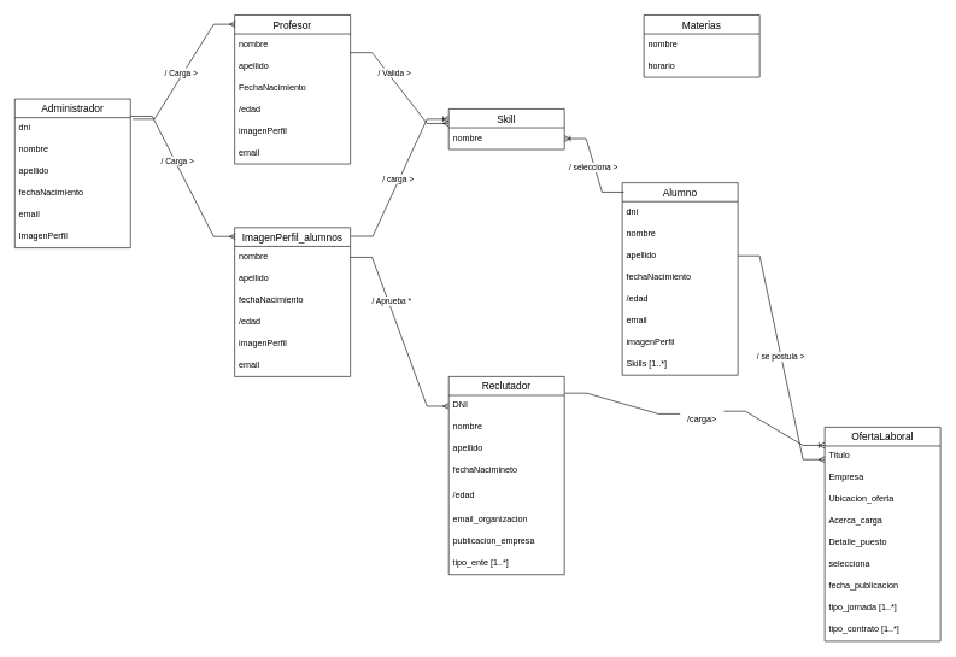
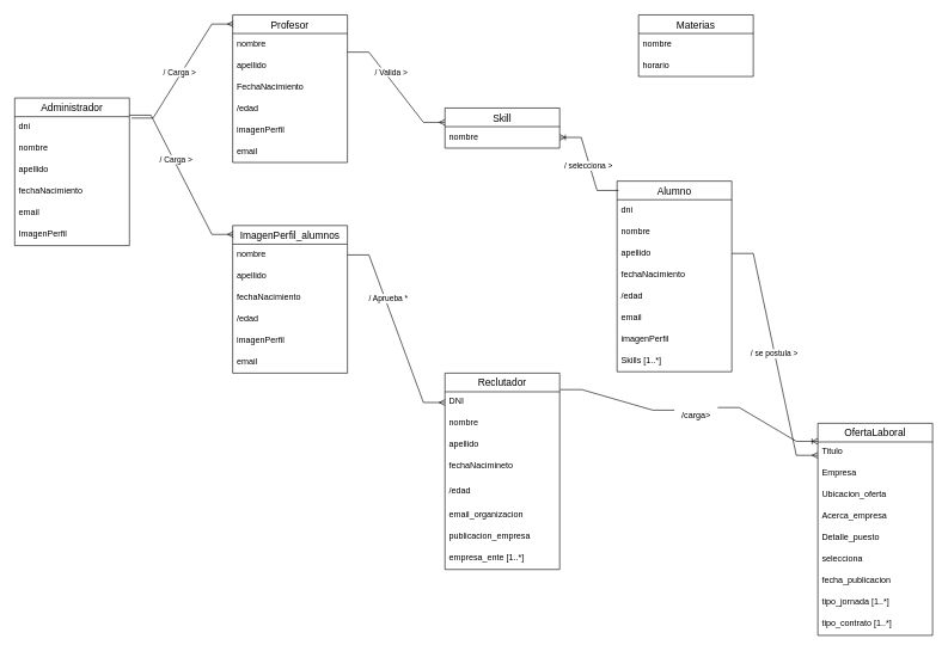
  <mxCell id="0" />
  <mxCell id="1" parent="0" />
  <mxCell id="2" value="Alumno" style="swimlane;fontStyle=0;childLayout=stackLayout;horizontal=1;startSize=26;horizontalStack=0;resizeParent=1;resizeParentMax=0;resizeLast=0;collapsible=1;marginBottom=0;align=center;fontSize=14;" vertex="1" parent="1"><mxGeometry x="860" y="252" width="160" height="266" as="geometry" /></mxCell>
  <mxCell id="3" value="dni" style="text;strokeColor=none;fillColor=none;spacingLeft=4;spacingRight=4;overflow=hidden;rotatable=0;points=[[0,0.5],[1,0.5]];portConstraint=eastwest;fontSize=12;" vertex="1" parent="2"><mxGeometry y="26" width="160" height="30" as="geometry" /></mxCell>
  <mxCell id="4" value="nombre    " style="text;strokeColor=none;fillColor=none;spacingLeft=4;spacingRight=4;overflow=hidden;rotatable=0;points=[[0,0.5],[1,0.5]];portConstraint=eastwest;fontSize=12;" vertex="1" parent="2"><mxGeometry y="56" width="160" height="30" as="geometry" /></mxCell>
  <mxCell id="5" value="apellido    " style="text;strokeColor=none;fillColor=none;spacingLeft=4;spacingRight=4;overflow=hidden;rotatable=0;points=[[0,0.5],[1,0.5]];portConstraint=eastwest;fontSize=12;" vertex="1" parent="2"><mxGeometry y="86" width="160" height="30" as="geometry" /></mxCell>
  <mxCell id="6" value="fechaNacimiento&#10;" style="text;strokeColor=none;fillColor=none;spacingLeft=4;spacingRight=4;overflow=hidden;rotatable=0;points=[[0,0.5],[1,0.5]];portConstraint=eastwest;fontSize=12;" vertex="1" parent="2"><mxGeometry y="116" width="160" height="30" as="geometry" /></mxCell>
  <mxCell id="7" value="/edad" style="text;strokeColor=none;fillColor=none;spacingLeft=4;spacingRight=4;overflow=hidden;rotatable=0;points=[[0,0.5],[1,0.5]];portConstraint=eastwest;fontSize=12;" vertex="1" parent="2"><mxGeometry y="146" width="160" height="30" as="geometry" /></mxCell>
  <mxCell id="8" value="email&#10;" style="text;strokeColor=none;fillColor=none;spacingLeft=4;spacingRight=4;overflow=hidden;rotatable=0;points=[[0,0.5],[1,0.5]];portConstraint=eastwest;fontSize=12;" vertex="1" parent="2"><mxGeometry y="176" width="160" height="30" as="geometry" /></mxCell>
  <mxCell id="9" value="imagenPerfil" style="text;strokeColor=none;fillColor=none;spacingLeft=4;spacingRight=4;overflow=hidden;rotatable=0;points=[[0,0.5],[1,0.5]];portConstraint=eastwest;fontSize=12;" vertex="1" parent="2"><mxGeometry y="206" width="160" height="30" as="geometry" /></mxCell>
  <mxCell id="10" value="Skills [1..*]" style="text;strokeColor=none;fillColor=none;spacingLeft=4;spacingRight=4;overflow=hidden;rotatable=0;points=[[0,0.5],[1,0.5]];portConstraint=eastwest;fontSize=12;" vertex="1" parent="2"><mxGeometry y="236" width="160" height="30" as="geometry" /></mxCell>
  <mxCell id="11" value="Reclutador" style="swimlane;fontStyle=0;childLayout=stackLayout;horizontal=1;startSize=26;horizontalStack=0;resizeParent=1;resizeParentMax=0;resizeLast=0;collapsible=1;marginBottom=0;align=center;fontSize=14;" vertex="1" parent="1"><mxGeometry x="620" y="520" width="160" height="274" as="geometry" /></mxCell>
  <mxCell id="12" value="DNI    &#10;&#10;" style="text;strokeColor=none;fillColor=none;spacingLeft=4;spacingRight=4;overflow=hidden;rotatable=0;points=[[0,0.5],[1,0.5]];portConstraint=eastwest;fontSize=12;" vertex="1" parent="11"><mxGeometry y="26" width="160" height="30" as="geometry" /></mxCell>
  <mxCell id="13" value="nombre    &#10;&#10;" style="text;strokeColor=none;fillColor=none;spacingLeft=4;spacingRight=4;overflow=hidden;rotatable=0;points=[[0,0.5],[1,0.5]];portConstraint=eastwest;fontSize=12;" vertex="1" parent="11"><mxGeometry y="56" width="160" height="30" as="geometry" /></mxCell>
  <mxCell id="14" value="apellido" style="text;strokeColor=none;fillColor=none;spacingLeft=4;spacingRight=4;overflow=hidden;rotatable=0;points=[[0,0.5],[1,0.5]];portConstraint=eastwest;fontSize=12;" vertex="1" parent="11"><mxGeometry y="86" width="160" height="30" as="geometry" /></mxCell>
  <mxCell id="15" value="fechaNacimineto    " style="text;strokeColor=none;fillColor=none;spacingLeft=4;spacingRight=4;overflow=hidden;rotatable=0;points=[[0,0.5],[1,0.5]];portConstraint=eastwest;fontSize=12;" vertex="1" parent="11"><mxGeometry y="116" width="160" height="34" as="geometry" /></mxCell>
  <mxCell id="16" value="/edad" style="text;strokeColor=none;fillColor=none;spacingLeft=4;spacingRight=4;overflow=hidden;rotatable=0;points=[[0,0.5],[1,0.5]];portConstraint=eastwest;fontSize=12;" vertex="1" parent="11"><mxGeometry y="150" width="160" height="34" as="geometry" /></mxCell>
  <mxCell id="17" value="email_organizacion" style="text;strokeColor=none;fillColor=none;spacingLeft=4;spacingRight=4;overflow=hidden;rotatable=0;points=[[0,0.5],[1,0.5]];portConstraint=eastwest;fontSize=12;" vertex="1" parent="11"><mxGeometry y="184" width="160" height="30" as="geometry" /></mxCell>
  <mxCell id="18" value="publicacion_empresa" style="text;strokeColor=none;fillColor=none;spacingLeft=4;spacingRight=4;overflow=hidden;rotatable=0;points=[[0,0.5],[1,0.5]];portConstraint=eastwest;fontSize=12;" vertex="1" parent="11"><mxGeometry y="214" width="160" height="30" as="geometry" /></mxCell>
- <mxCell id="19" value="tipo_ente [1..*]" style="text;strokeColor=none;fillColor=none;spacingLeft=4;spacingRight=4;overflow=hidden;rotatable=0;points=[[0,0.5],[1,0.5]];portConstraint=eastwest;fontSize=12;" vertex="1" parent="11"><mxGeometry y="244" width="160" height="30" as="geometry" /></mxCell>
+ <mxCell id="19" value="empresa_ente [1..*]" style="text;strokeColor=none;fillColor=none;spacingLeft=4;spacingRight=4;overflow=hidden;rotatable=0;points=[[0,0.5],[1,0.5]];portConstraint=eastwest;fontSize=12;" vertex="1" parent="11"><mxGeometry y="244" width="160" height="30" as="geometry" /></mxCell>
  <mxCell id="20" value="Profesor" style="swimlane;fontStyle=0;childLayout=stackLayout;horizontal=1;startSize=26;horizontalStack=0;resizeParent=1;resizeParentMax=0;resizeLast=0;collapsible=1;marginBottom=0;align=center;fontSize=14;" vertex="1" parent="1"><mxGeometry x="324" y="20" width="160" height="206" as="geometry" /></mxCell>
  <mxCell id="21" value="nombre    " style="text;strokeColor=none;fillColor=none;spacingLeft=4;spacingRight=4;overflow=hidden;rotatable=0;points=[[0,0.5],[1,0.5]];portConstraint=eastwest;fontSize=12;" vertex="1" parent="20"><mxGeometry y="26" width="160" height="30" as="geometry" /></mxCell>
  <mxCell id="22" value="apellido    " style="text;strokeColor=none;fillColor=none;spacingLeft=4;spacingRight=4;overflow=hidden;rotatable=0;points=[[0,0.5],[1,0.5]];portConstraint=eastwest;fontSize=12;" vertex="1" parent="20"><mxGeometry y="56" width="160" height="30" as="geometry" /></mxCell>
  <mxCell id="23" value="FechaNacimiento" style="text;strokeColor=none;fillColor=none;spacingLeft=4;spacingRight=4;overflow=hidden;rotatable=0;points=[[0,0.5],[1,0.5]];portConstraint=eastwest;fontSize=12;" vertex="1" parent="20"><mxGeometry y="86" width="160" height="30" as="geometry" /></mxCell>
  <mxCell id="24" value="/edad" style="text;strokeColor=none;fillColor=none;spacingLeft=4;spacingRight=4;overflow=hidden;rotatable=0;points=[[0,0.5],[1,0.5]];portConstraint=eastwest;fontSize=12;" vertex="1" parent="20"><mxGeometry y="116" width="160" height="30" as="geometry" /></mxCell>
  <mxCell id="25" value="imagenPerfil" style="text;strokeColor=none;fillColor=none;spacingLeft=4;spacingRight=4;overflow=hidden;rotatable=0;points=[[0,0.5],[1,0.5]];portConstraint=eastwest;fontSize=12;" vertex="1" parent="20"><mxGeometry y="146" width="160" height="30" as="geometry" /></mxCell>
  <mxCell id="26" value="email&#10;" style="text;strokeColor=none;fillColor=none;spacingLeft=4;spacingRight=4;overflow=hidden;rotatable=0;points=[[0,0.5],[1,0.5]];portConstraint=eastwest;fontSize=12;" vertex="1" parent="20"><mxGeometry y="176" width="160" height="30" as="geometry" /></mxCell>
  <mxCell id="27" value="Materias" style="swimlane;fontStyle=0;childLayout=stackLayout;horizontal=1;startSize=26;horizontalStack=0;resizeParent=1;resizeParentMax=0;resizeLast=0;collapsible=1;marginBottom=0;align=center;fontSize=14;" vertex="1" parent="1"><mxGeometry x="890" y="20" width="160" height="86" as="geometry" /></mxCell>
  <mxCell id="28" value="nombre" style="text;strokeColor=none;fillColor=none;spacingLeft=4;spacingRight=4;overflow=hidden;rotatable=0;points=[[0,0.5],[1,0.5]];portConstraint=eastwest;fontSize=12;" vertex="1" parent="27"><mxGeometry y="26" width="160" height="30" as="geometry" /></mxCell>
  <mxCell id="29" value="horario" style="text;strokeColor=none;fillColor=none;spacingLeft=4;spacingRight=4;overflow=hidden;rotatable=0;points=[[0,0.5],[1,0.5]];portConstraint=eastwest;fontSize=12;" vertex="1" parent="27"><mxGeometry y="56" width="160" height="30" as="geometry" /></mxCell>
  <mxCell id="30" value="OfertaLaboral" style="swimlane;fontStyle=0;childLayout=stackLayout;horizontal=1;startSize=26;horizontalStack=0;resizeParent=1;resizeParentMax=0;resizeLast=0;collapsible=1;marginBottom=0;align=center;fontSize=14;" vertex="1" parent="1"><mxGeometry x="1140" y="590" width="160" height="296" as="geometry" /></mxCell>
  <mxCell id="31" value="Titulo    " style="text;strokeColor=none;fillColor=none;spacingLeft=4;spacingRight=4;overflow=hidden;rotatable=0;points=[[0,0.5],[1,0.5]];portConstraint=eastwest;fontSize=12;" vertex="1" parent="30"><mxGeometry y="26" width="160" height="30" as="geometry" /></mxCell>
  <mxCell id="32" value="Empresa" style="text;strokeColor=none;fillColor=none;spacingLeft=4;spacingRight=4;overflow=hidden;rotatable=0;points=[[0,0.5],[1,0.5]];portConstraint=eastwest;fontSize=12;" vertex="1" parent="30"><mxGeometry y="56" width="160" height="30" as="geometry" /></mxCell>
  <mxCell id="33" value="Ubicacion_oferta&#10;" style="text;strokeColor=none;fillColor=none;spacingLeft=4;spacingRight=4;overflow=hidden;rotatable=0;points=[[0,0.5],[1,0.5]];portConstraint=eastwest;fontSize=12;" vertex="1" parent="30"><mxGeometry y="86" width="160" height="30" as="geometry" /></mxCell>
- <mxCell id="34" value="Acerca_carga" style="text;strokeColor=none;fillColor=none;spacingLeft=4;spacingRight=4;overflow=hidden;rotatable=0;points=[[0,0.5],[1,0.5]];portConstraint=eastwest;fontSize=12;" vertex="1" parent="30"><mxGeometry y="116" width="160" height="30" as="geometry" /></mxCell>
+ <mxCell id="34" value="Acerca_empresa" style="text;strokeColor=none;fillColor=none;spacingLeft=4;spacingRight=4;overflow=hidden;rotatable=0;points=[[0,0.5],[1,0.5]];portConstraint=eastwest;fontSize=12;" vertex="1" parent="30"><mxGeometry y="116" width="160" height="30" as="geometry" /></mxCell>
  <mxCell id="35" value="Detalle_puesto" style="text;strokeColor=none;fillColor=none;spacingLeft=4;spacingRight=4;overflow=hidden;rotatable=0;points=[[0,0.5],[1,0.5]];portConstraint=eastwest;fontSize=12;" vertex="1" parent="30"><mxGeometry y="146" width="160" height="30" as="geometry" /></mxCell>
  <mxCell id="36" value="selecciona" style="text;strokeColor=none;fillColor=none;spacingLeft=4;spacingRight=4;overflow=hidden;rotatable=0;points=[[0,0.5],[1,0.5]];portConstraint=eastwest;fontSize=12;" vertex="1" parent="30"><mxGeometry y="176" width="160" height="30" as="geometry" /></mxCell>
  <mxCell id="37" value="fecha_publicacion" style="text;strokeColor=none;fillColor=none;spacingLeft=4;spacingRight=4;overflow=hidden;rotatable=0;points=[[0,0.5],[1,0.5]];portConstraint=eastwest;fontSize=12;" vertex="1" parent="30"><mxGeometry y="206" width="160" height="30" as="geometry" /></mxCell>
  <mxCell id="38" value="tipo_jornada [1..*]" style="text;strokeColor=none;fillColor=none;spacingLeft=4;spacingRight=4;overflow=hidden;rotatable=0;points=[[0,0.5],[1,0.5]];portConstraint=eastwest;fontSize=12;" vertex="1" parent="30"><mxGeometry y="236" width="160" height="30" as="geometry" /></mxCell>
  <mxCell id="39" value="tipo_contrato [1..*]" style="text;strokeColor=none;fillColor=none;spacingLeft=4;spacingRight=4;overflow=hidden;rotatable=0;points=[[0,0.5],[1,0.5]];portConstraint=eastwest;fontSize=12;" vertex="1" parent="30"><mxGeometry y="266" width="160" height="30" as="geometry" /></mxCell>
  <mxCell id="40" value="" style="edgeStyle=entityRelationEdgeStyle;fontSize=12;html=1;endArrow=ERmany;rounded=0;entryX=0;entryY=0.151;entryDx=0;entryDy=0;entryPerimeter=0;" edge="1" parent="1" source="5" target="30"><mxGeometry width="100" height="100" relative="1" as="geometry"><mxPoint x="640" y="150" as="sourcePoint" /><mxPoint x="920" y="140" as="targetPoint" /></mxGeometry></mxCell>
  <mxCell id="41" value="/ se postula &amp;gt;" style="edgeLabel;html=1;align=center;verticalAlign=middle;resizable=0;points=[];" vertex="1" connectable="0" parent="40"><mxGeometry x="-0.009" y="-1" relative="1" as="geometry"><mxPoint as="offset" /></mxGeometry></mxCell>
  <mxCell id="42" value="Administrador" style="swimlane;fontStyle=0;childLayout=stackLayout;horizontal=1;startSize=26;horizontalStack=0;resizeParent=1;resizeParentMax=0;resizeLast=0;collapsible=1;marginBottom=0;align=center;fontSize=14;" vertex="1" parent="1"><mxGeometry x="20" y="136" width="160" height="206" as="geometry" /></mxCell>
  <mxCell id="43" value="dni" style="text;strokeColor=none;fillColor=none;spacingLeft=4;spacingRight=4;overflow=hidden;rotatable=0;points=[[0,0.5],[1,0.5]];portConstraint=eastwest;fontSize=12;" vertex="1" parent="42"><mxGeometry y="26" width="160" height="30" as="geometry" /></mxCell>
  <mxCell id="44" value="nombre    " style="text;strokeColor=none;fillColor=none;spacingLeft=4;spacingRight=4;overflow=hidden;rotatable=0;points=[[0,0.5],[1,0.5]];portConstraint=eastwest;fontSize=12;" vertex="1" parent="42"><mxGeometry y="56" width="160" height="30" as="geometry" /></mxCell>
  <mxCell id="45" value="apellido    " style="text;strokeColor=none;fillColor=none;spacingLeft=4;spacingRight=4;overflow=hidden;rotatable=0;points=[[0,0.5],[1,0.5]];portConstraint=eastwest;fontSize=12;" vertex="1" parent="42"><mxGeometry y="86" width="160" height="30" as="geometry" /></mxCell>
  <mxCell id="46" value="fechaNacimiento&#10;" style="text;strokeColor=none;fillColor=none;spacingLeft=4;spacingRight=4;overflow=hidden;rotatable=0;points=[[0,0.5],[1,0.5]];portConstraint=eastwest;fontSize=12;" vertex="1" parent="42"><mxGeometry y="116" width="160" height="30" as="geometry" /></mxCell>
  <mxCell id="47" value="email&#10;" style="text;strokeColor=none;fillColor=none;spacingLeft=4;spacingRight=4;overflow=hidden;rotatable=0;points=[[0,0.5],[1,0.5]];portConstraint=eastwest;fontSize=12;" vertex="1" parent="42"><mxGeometry y="146" width="160" height="30" as="geometry" /></mxCell>
  <mxCell id="48" value="ImagenPerfil" style="text;strokeColor=none;fillColor=none;spacingLeft=4;spacingRight=4;overflow=hidden;rotatable=0;points=[[0,0.5],[1,0.5]];portConstraint=eastwest;fontSize=12;" vertex="1" parent="42"><mxGeometry y="176" width="160" height="30" as="geometry" /></mxCell>
  <mxCell id="49" value="ImagenPerfil_alumnos" style="swimlane;fontStyle=0;childLayout=stackLayout;horizontal=1;startSize=26;horizontalStack=0;resizeParent=1;resizeParentMax=0;resizeLast=0;collapsible=1;marginBottom=0;align=center;fontSize=14;" vertex="1" parent="1"><mxGeometry x="324" y="314" width="160" height="206" as="geometry" /></mxCell>
  <mxCell id="50" value="nombre    " style="text;strokeColor=none;fillColor=none;spacingLeft=4;spacingRight=4;overflow=hidden;rotatable=0;points=[[0,0.5],[1,0.5]];portConstraint=eastwest;fontSize=12;" vertex="1" parent="49"><mxGeometry y="26" width="160" height="30" as="geometry" /></mxCell>
  <mxCell id="51" value="apellido    " style="text;strokeColor=none;fillColor=none;spacingLeft=4;spacingRight=4;overflow=hidden;rotatable=0;points=[[0,0.5],[1,0.5]];portConstraint=eastwest;fontSize=12;" vertex="1" parent="49"><mxGeometry y="56" width="160" height="30" as="geometry" /></mxCell>
  <mxCell id="52" value="fechaNacimiento" style="text;strokeColor=none;fillColor=none;spacingLeft=4;spacingRight=4;overflow=hidden;rotatable=0;points=[[0,0.5],[1,0.5]];portConstraint=eastwest;fontSize=12;" vertex="1" parent="49"><mxGeometry y="86" width="160" height="30" as="geometry" /></mxCell>
  <mxCell id="53" value="/edad" style="text;strokeColor=none;fillColor=none;spacingLeft=4;spacingRight=4;overflow=hidden;rotatable=0;points=[[0,0.5],[1,0.5]];portConstraint=eastwest;fontSize=12;" vertex="1" parent="49"><mxGeometry y="116" width="160" height="30" as="geometry" /></mxCell>
  <mxCell id="54" value="imagenPerfil" style="text;strokeColor=none;fillColor=none;spacingLeft=4;spacingRight=4;overflow=hidden;rotatable=0;points=[[0,0.5],[1,0.5]];portConstraint=eastwest;fontSize=12;" vertex="1" parent="49"><mxGeometry y="146" width="160" height="30" as="geometry" /></mxCell>
  <mxCell id="55" value="email&#10;" style="text;strokeColor=none;fillColor=none;spacingLeft=4;spacingRight=4;overflow=hidden;rotatable=0;points=[[0,0.5],[1,0.5]];portConstraint=eastwest;fontSize=12;" vertex="1" parent="49"><mxGeometry y="176" width="160" height="30" as="geometry" /></mxCell>
  <mxCell id="56" value="" style="edgeStyle=entityRelationEdgeStyle;fontSize=12;html=1;endArrow=ERmany;rounded=0;exitX=1;exitY=0.867;exitDx=0;exitDy=0;exitPerimeter=0;" edge="1" parent="1" source="21"><mxGeometry width="100" height="100" relative="1" as="geometry"><mxPoint x="383.04" y="-42.01" as="sourcePoint" /><mxPoint x="620" y="170" as="targetPoint" /></mxGeometry></mxCell>
  <mxCell id="57" value="/ Valida &amp;gt;" style="edgeLabel;html=1;align=center;verticalAlign=middle;resizable=0;points=[];rotation=0;" vertex="1" connectable="0" parent="56"><mxGeometry x="-0.114" y="-2" relative="1" as="geometry"><mxPoint y="-15" as="offset" /></mxGeometry></mxCell>
  <mxCell id="58" value="" style="edgeStyle=entityRelationEdgeStyle;fontSize=12;html=1;endArrow=ERmany;rounded=0;entryX=0;entryY=0.5;entryDx=0;entryDy=0;exitX=1;exitY=0.5;exitDx=0;exitDy=0;" edge="1" parent="1" source="50" target="12"><mxGeometry width="100" height="100" relative="1" as="geometry"><mxPoint x="140" y="277" as="sourcePoint" /><mxPoint x="450" y="492.986" as="targetPoint" /></mxGeometry></mxCell>
  <mxCell id="59" value="/ Aprueba *" style="edgeLabel;html=1;align=center;verticalAlign=middle;resizable=0;points=[];" vertex="1" connectable="0" parent="58"><mxGeometry x="-0.212" y="-1" relative="1" as="geometry"><mxPoint y="-15" as="offset" /></mxGeometry></mxCell>
  <mxCell id="60" value="" style="edgeStyle=entityRelationEdgeStyle;fontSize=12;html=1;endArrow=ERmany;rounded=0;entryX=0.006;entryY=0.06;entryDx=0;entryDy=0;exitX=1;exitY=0.867;exitDx=0;exitDy=0;exitPerimeter=0;entryPerimeter=0;" edge="1" parent="1" target="49"><mxGeometry width="100" height="100" relative="1" as="geometry"><mxPoint x="180" y="160" as="sourcePoint" /><mxPoint x="300" y="499.99" as="targetPoint" /></mxGeometry></mxCell>
  <mxCell id="61" value="/ Carga &amp;gt;" style="edgeLabel;html=1;align=center;verticalAlign=middle;resizable=0;points=[];rotation=0;" vertex="1" connectable="0" parent="60"><mxGeometry x="-0.114" y="-2" relative="1" as="geometry"><mxPoint y="-10" as="offset" /></mxGeometry></mxCell>
  <mxCell id="62" value="" style="edgeStyle=entityRelationEdgeStyle;fontSize=12;html=1;endArrow=ERmany;rounded=0;entryX=0.006;entryY=0.062;entryDx=0;entryDy=0;exitX=1.019;exitY=0.067;exitDx=0;exitDy=0;exitPerimeter=0;entryPerimeter=0;" edge="1" parent="1" source="43" target="20"><mxGeometry width="100" height="100" relative="1" as="geometry"><mxPoint x="190" y="170" as="sourcePoint" /><mxPoint x="254.96" y="536.96" as="targetPoint" /></mxGeometry></mxCell>
  <mxCell id="63" value="/ Carga &amp;gt;" style="edgeLabel;html=1;align=center;verticalAlign=middle;resizable=0;points=[];rotation=0;" vertex="1" connectable="0" parent="62"><mxGeometry x="-0.114" y="-2" relative="1" as="geometry"><mxPoint y="-10" as="offset" /></mxGeometry></mxCell>
  <mxCell id="64" value="" style="edgeStyle=entityRelationEdgeStyle;fontSize=12;html=1;endArrow=ERoneToMany;rounded=0;exitX=1.006;exitY=-0.1;exitDx=0;exitDy=0;exitPerimeter=0;entryX=0;entryY=0.085;entryDx=0;entryDy=0;entryPerimeter=0;startArrow=none;" edge="1" parent="1" source="71" target="30"><mxGeometry width="100" height="100" relative="1" as="geometry"><mxPoint x="800" y="530" as="sourcePoint" /><mxPoint x="900" y="430" as="targetPoint" /></mxGeometry></mxCell>
  <mxCell id="65" value="Skill" style="swimlane;fontStyle=0;childLayout=stackLayout;horizontal=1;startSize=26;horizontalStack=0;resizeParent=1;resizeParentMax=0;resizeLast=0;collapsible=1;marginBottom=0;align=center;fontSize=14;" vertex="1" parent="1"><mxGeometry x="620" y="150" width="160" height="56" as="geometry" /></mxCell>
  <mxCell id="66" value="nombre" style="text;strokeColor=none;fillColor=none;spacingLeft=4;spacingRight=4;overflow=hidden;rotatable=0;points=[[0,0.5],[1,0.5]];portConstraint=eastwest;fontSize=12;" vertex="1" parent="65"><mxGeometry y="26" width="160" height="30" as="geometry" /></mxCell>
- <mxCell id="67" value="" style="edgeStyle=entityRelationEdgeStyle;fontSize=12;html=1;endArrow=ERoneToMany;rounded=0;entryX=0;entryY=0.25;entryDx=0;entryDy=0;exitX=1.006;exitY=0.058;exitDx=0;exitDy=0;exitPerimeter=0;" edge="1" parent="1" source="49" target="65"><mxGeometry width="100" height="100" relative="1" as="geometry"><mxPoint x="500" y="340" as="sourcePoint" /><mxPoint x="600" y="240" as="targetPoint" /></mxGeometry></mxCell>
- <mxCell id="68" value="/ carga &amp;gt;" style="edgeLabel;html=1;align=center;verticalAlign=middle;resizable=0;points=[];" vertex="1" connectable="0" parent="67"><mxGeometry x="-0.017" y="2" relative="1" as="geometry"><mxPoint as="offset" /></mxGeometry></mxCell>
  <mxCell id="69" value="" style="edgeStyle=entityRelationEdgeStyle;fontSize=12;html=1;endArrow=ERoneToMany;rounded=0;exitX=0.013;exitY=0.049;exitDx=0;exitDy=0;exitPerimeter=0;" edge="1" parent="1" source="2" target="66"><mxGeometry width="100" height="100" relative="1" as="geometry"><mxPoint x="724.96" y="384.948" as="sourcePoint" /><mxPoint x="860" y="223" as="targetPoint" /></mxGeometry></mxCell>
  <mxCell id="70" value="/ selecciona &amp;gt;" style="edgeLabel;html=1;align=center;verticalAlign=middle;resizable=0;points=[];" vertex="1" connectable="0" parent="69"><mxGeometry x="-0.017" y="2" relative="1" as="geometry"><mxPoint as="offset" /></mxGeometry></mxCell>
  <mxCell id="71" value="/carga&amp;gt;" style="text;html=1;align=center;verticalAlign=middle;resizable=0;points=[];autosize=1;strokeColor=none;fillColor=none;" vertex="1" parent="1"><mxGeometry x="940" y="570" width="60" height="20" as="geometry" /></mxCell>
  <mxCell id="72" value="" style="edgeStyle=entityRelationEdgeStyle;fontSize=12;html=1;endArrow=none;rounded=0;exitX=1.006;exitY=-0.1;exitDx=0;exitDy=0;exitPerimeter=0;entryX=0;entryY=0.085;entryDx=0;entryDy=0;entryPerimeter=0;" edge="1" parent="1" source="12" target="71"><mxGeometry width="100" height="100" relative="1" as="geometry"><mxPoint x="780.96" y="543" as="sourcePoint" /><mxPoint x="1140" y="615.16" as="targetPoint" /></mxGeometry></mxCell>
